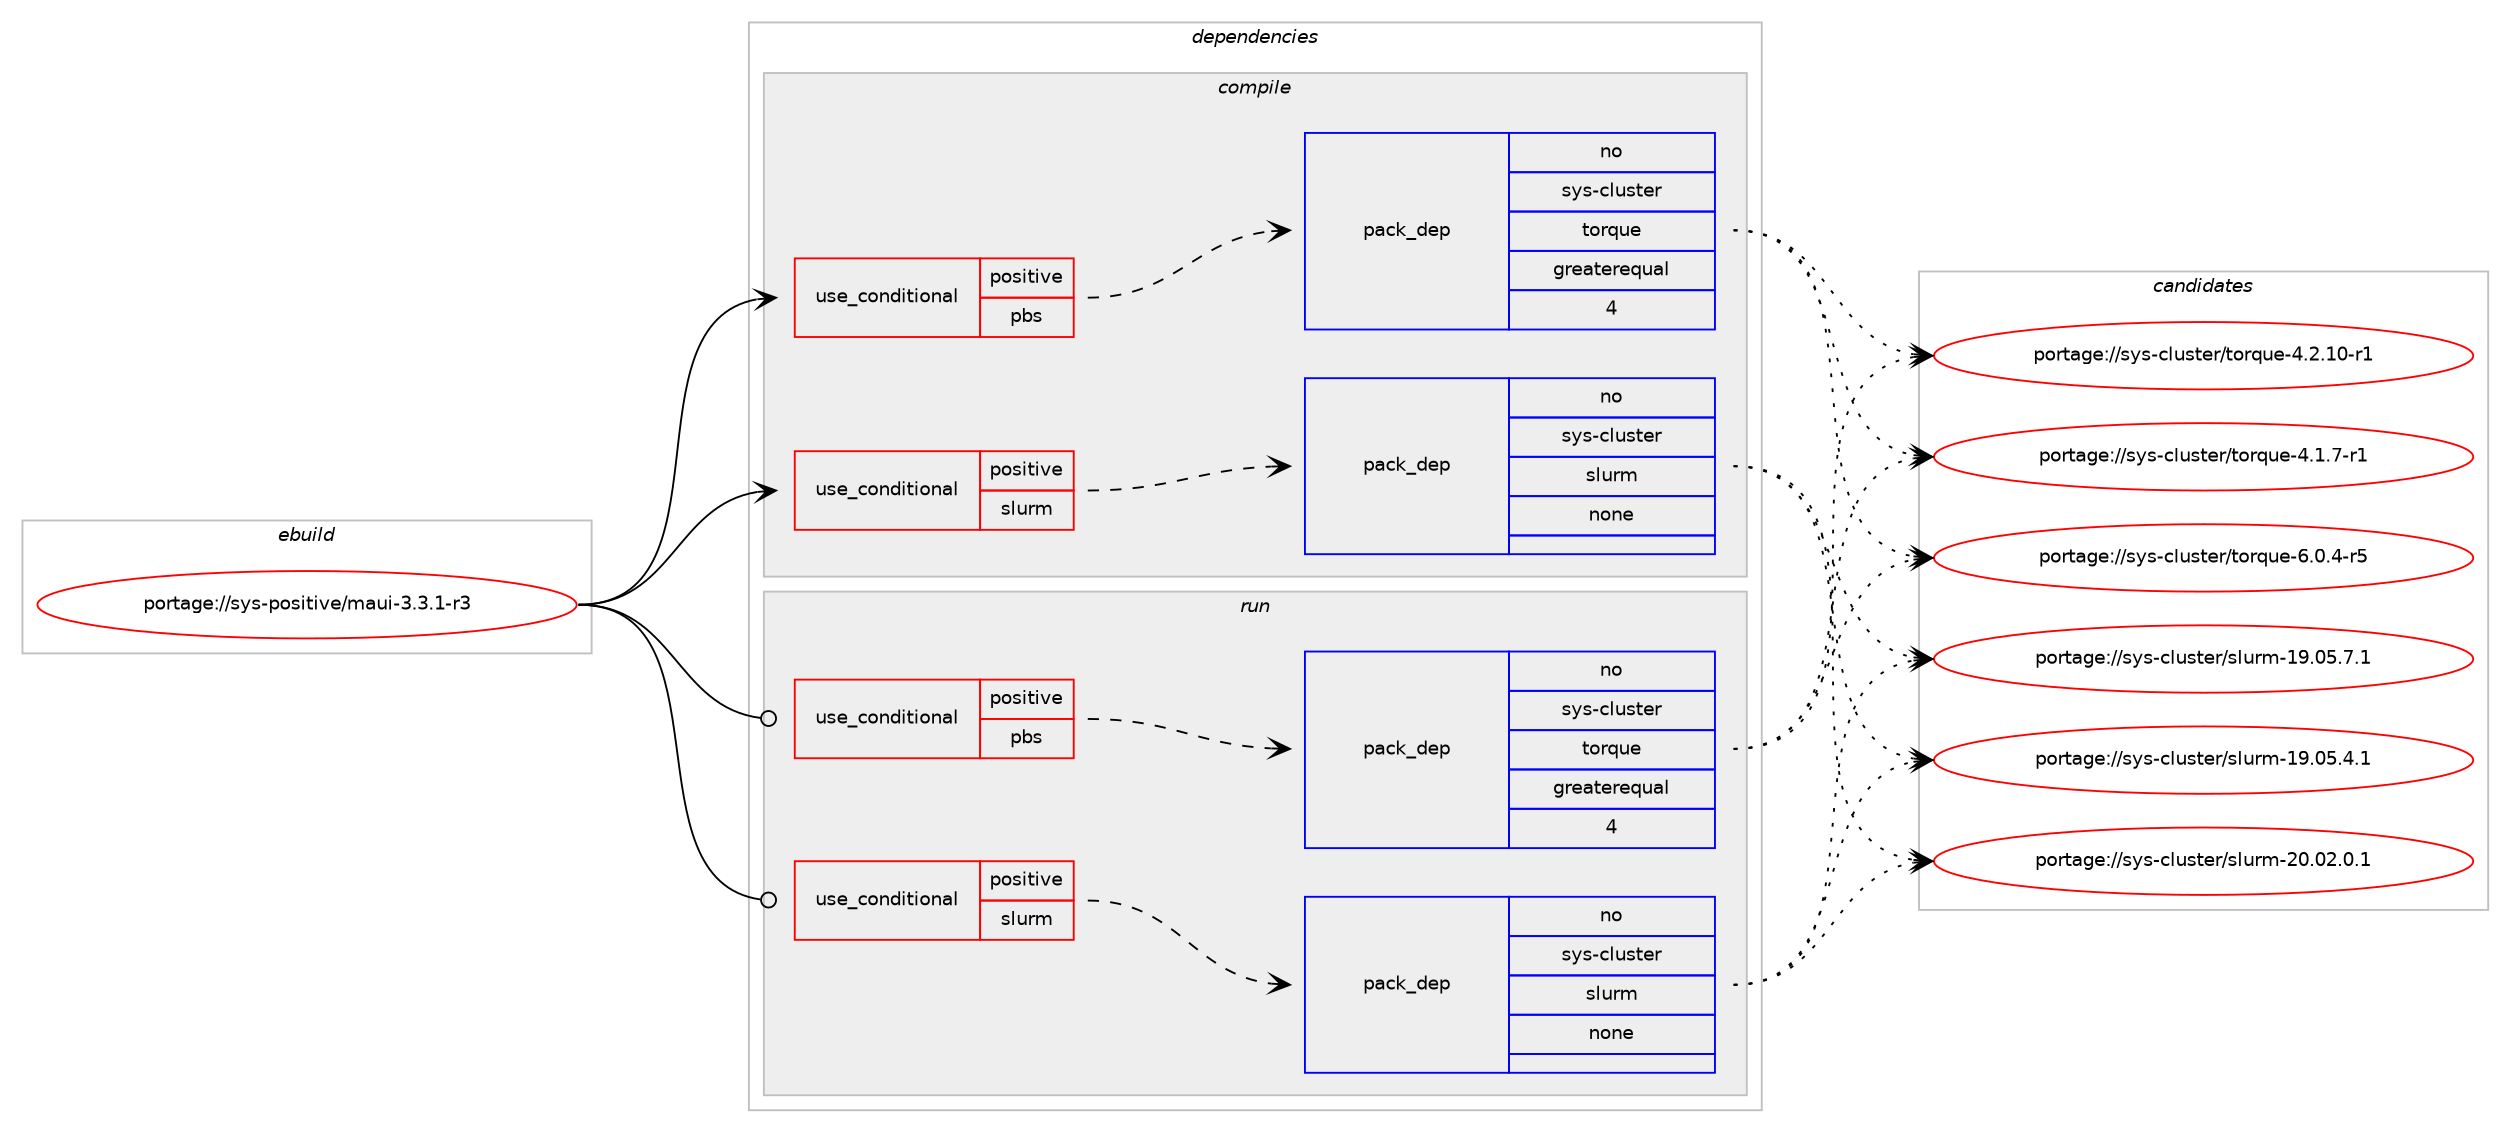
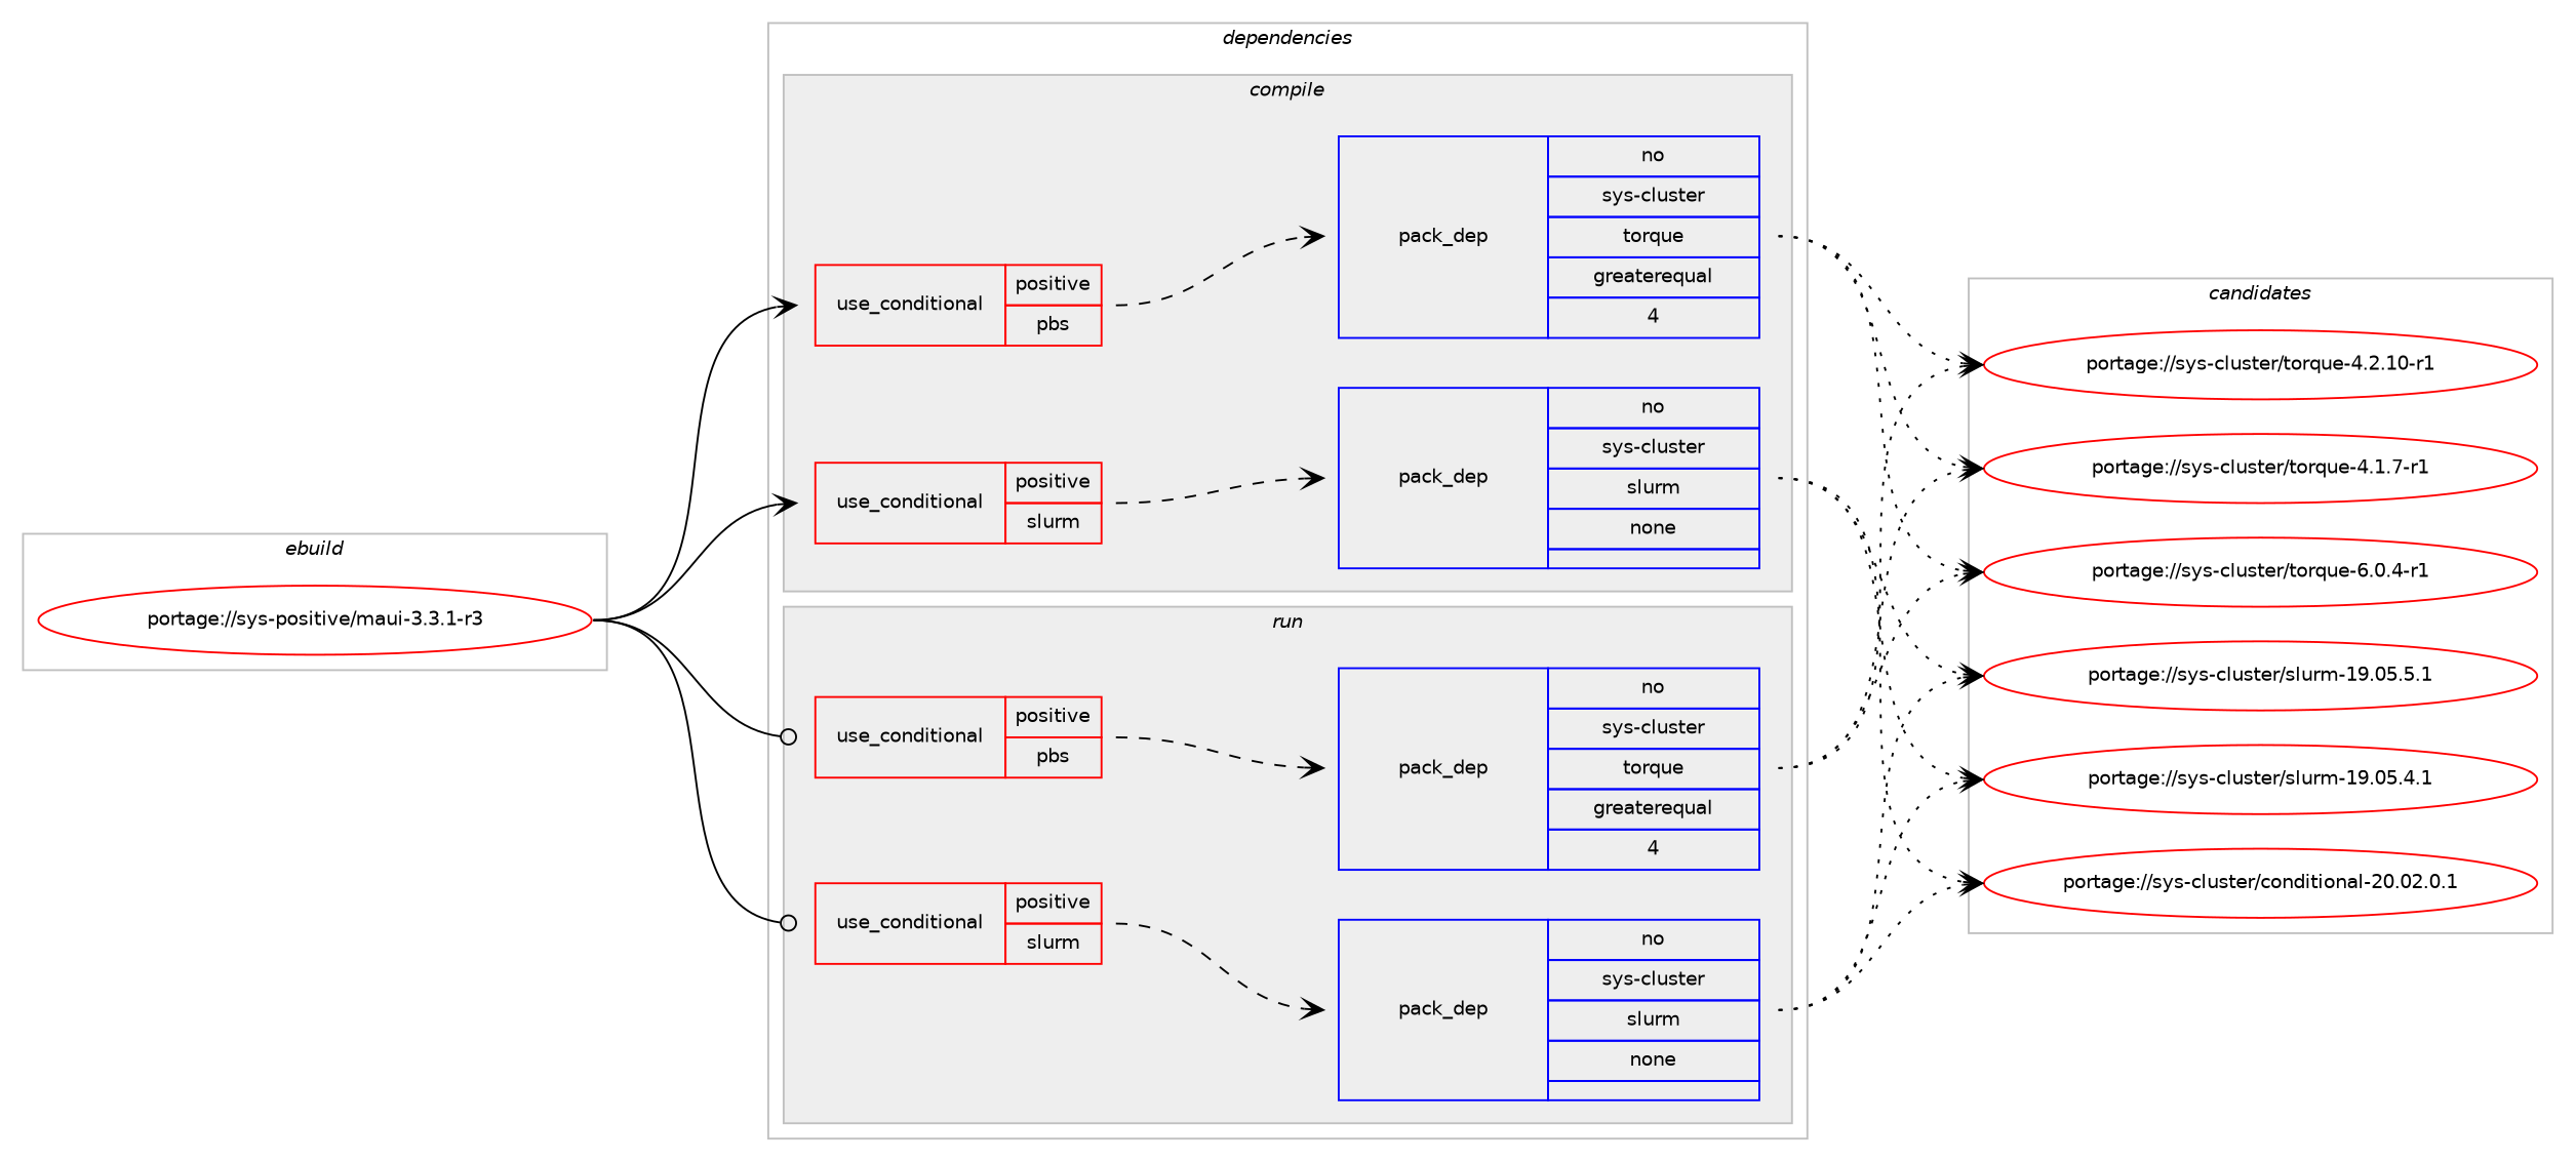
  digraph {
    compound=true
    concentrate=true
    fontname=Helvetica
    fontsize=10
    newrank=true
    rankdir=LR
    ranksep=1.5
    node [color=red fontname=Helvetica fontsize=10 shape=none]
    edge [arrowhead=vee headport=w style=dotted tailport=e weight=100]
    n1 [label="portage://sys-positive/maui-3.3.1-r3" width=4 shape=""]
    n2 [color=blue label=<<TABLE BORDER="0" CELLBORDER="1" CELLSPACING="0" CELLPADDING="4" WIDTH="220"><TR><TD ROWSPAN="6" CELLPADDING="30">pack_dep</TD></TR><TR><TD WIDTH="110">no</TD></TR><TR><TD>sys-cluster</TD></TR><TR><TD>torque</TD></TR><TR><TD>greaterequal</TD></TR><TR><TD>4</TD></TR></TABLE>>]
    n3 [label=<<TABLE BORDER="0" CELLBORDER="1" CELLSPACING="0" CELLPADDING="4"><TR><TD ROWSPAN="3" CELLPADDING="10">use_conditional</TD></TR><TR><TD>positive</TD></TR><TR><TD>pbs</TD></TR></TABLE>>]
    n4 [color=blue label=<<TABLE BORDER="0" CELLBORDER="1" CELLSPACING="0" CELLPADDING="4" WIDTH="220"><TR><TD ROWSPAN="6" CELLPADDING="30">pack_dep</TD></TR><TR><TD WIDTH="110">no</TD></TR><TR><TD>sys-cluster</TD></TR><TR><TD>slurm</TD></TR><TR><TD>none</TD></TR><TR><TD></TD></TR></TABLE>>]
    n5 [label=<<TABLE BORDER="0" CELLBORDER="1" CELLSPACING="0" CELLPADDING="4"><TR><TD ROWSPAN="3" CELLPADDING="10">use_conditional</TD></TR><TR><TD>positive</TD></TR><TR><TD>slurm</TD></TR></TABLE>>]
    n6 [color=blue label=<<TABLE BORDER="0" CELLBORDER="1" CELLSPACING="0" CELLPADDING="4" WIDTH="220"><TR><TD ROWSPAN="6" CELLPADDING="30">pack_dep</TD></TR><TR><TD WIDTH="110">no</TD></TR><TR><TD>sys-cluster</TD></TR><TR><TD>torque</TD></TR><TR><TD>greaterequal</TD></TR><TR><TD>4</TD></TR></TABLE>>]
    n7 [label=<<TABLE BORDER="0" CELLBORDER="1" CELLSPACING="0" CELLPADDING="4"><TR><TD ROWSPAN="3" CELLPADDING="10">use_conditional</TD></TR><TR><TD>positive</TD></TR><TR><TD>pbs</TD></TR></TABLE>>]
    n8 [color=blue label=<<TABLE BORDER="0" CELLBORDER="1" CELLSPACING="0" CELLPADDING="4" WIDTH="220"><TR><TD ROWSPAN="6" CELLPADDING="30">pack_dep</TD></TR><TR><TD WIDTH="110">no</TD></TR><TR><TD>sys-cluster</TD></TR><TR><TD>slurm</TD></TR><TR><TD>none</TD></TR><TR><TD></TD></TR></TABLE>>]
    n9 [label=<<TABLE BORDER="0" CELLBORDER="1" CELLSPACING="0" CELLPADDING="4"><TR><TD ROWSPAN="3" CELLPADDING="10">use_conditional</TD></TR><TR><TD>positive</TD></TR><TR><TD>slurm</TD></TR></TABLE>>]
-   n10 [label="portage://sys-cluster/torque-6.0.4-r5" width=4 shape=""]
+   n10 [label="portage://sys-cluster/torque-6.0.4-r1" width=4 shape=""]
    n11 [label="portage://sys-cluster/torque-4.2.10-r1" width=4 shape=""]
    n12 [label="portage://sys-cluster/torque-4.1.7-r1" width=4 shape=""]
-   n13 [label="portage://sys-cluster/slurm-20.02.0.1" width=4 shape=""]
-   n14 [label="portage://sys-cluster/slurm-19.05.7.1" width=4 shape=""]
+   n13 [label="portage://sys-cluster/conditional-20.02.0.1" width=4 shape=""]
+   n14 [label="portage://sys-cluster/slurm-19.05.5.1" width=4 shape=""]
    n15 [label="portage://sys-cluster/slurm-19.05.4.1" width=4 shape=""]
    subgraph cluster_1 {
      color=gray
      label=<<i>ebuild</i>>
      n1
    }
    subgraph cluster_2 {
      color=gray
      label=<<i>dependencies</i>>
      subgraph cluster_3 {
        color=gray
        fillcolor="#eeeeee"
        label=<<i>compile</i>>
        style=filled
        subgraph sub_4 {
          color=gray
          fillcolor="#eeeeee"
          label=<<i>compile</i>>
          style=filled
          n3
          subgraph sub_5 {
            color=gray
            fillcolor="#eeeeee"
            label=<<i>compile</i>>
            style=filled
            n2
          }
        }
        subgraph sub_6 {
          color=gray
          fillcolor="#eeeeee"
          label=<<i>compile</i>>
          style=filled
          n5
          subgraph sub_7 {
            color=gray
            fillcolor="#eeeeee"
            label=<<i>compile</i>>
            style=filled
            n4
          }
        }
      }
      subgraph cluster_8 {
        color=gray
        fillcolor="#eeeeee"
        label=<<i>compile and run</i>>
        style=filled
      }
      subgraph cluster_9 {
        color=gray
        fillcolor="#eeeeee"
        label=<<i>run</i>>
        style=filled
        subgraph sub_10 {
          color=gray
          fillcolor="#eeeeee"
          label=<<i>run</i>>
          style=filled
          n7
          subgraph sub_11 {
            color=gray
            fillcolor="#eeeeee"
            label=<<i>run</i>>
            style=filled
            n6
          }
        }
        subgraph sub_12 {
          color=gray
          fillcolor="#eeeeee"
          label=<<i>run</i>>
          style=filled
          n9
          subgraph sub_13 {
            color=gray
            fillcolor="#eeeeee"
            label=<<i>run</i>>
            style=filled
            n8
          }
        }
      }
    }
    subgraph cluster_14 {
      color=gray
      label=<<i>candidates</i>>
      rank=same
      subgraph sub_15 {
        color=black
        label=<<i>candidates</i>>
        nodesep=1
        rank=same
        n10
        n11
        n12
      }
      subgraph sub_16 {
        color=black
        label=<<i>candidates</i>>
        nodesep=1
        rank=same
        n13
        n14
        n15
      }
      subgraph sub_17 {
        color=black
        label=<<i>candidates</i>>
        nodesep=1
        rank=same
        n10
        n11
        n12
      }
      subgraph sub_18 {
        color=black
        label=<<i>candidates</i>>
        nodesep=1
        rank=same
        n13
        n14
        n15
      }
    }
    n1 -> n3 [style=solid weight=20]
    n1 -> n5 [style=solid weight=20]
    n1 -> n7 [arrowhead=odot style=solid weight=20]
    n1 -> n9 [arrowhead=odot style=solid weight=20]
    n2 -> n10
    n2 -> n11
    n2 -> n12
    n3 -> n2 [style=dashed weight=20]
    n4 -> n13
    n4 -> n14
    n4 -> n15
    n5 -> n4 [style=dashed weight=20]
    n6 -> n10
    n6 -> n11
    n6 -> n12
    n7 -> n6 [style=dashed weight=20]
    n8 -> n13
    n8 -> n14
    n8 -> n15
    n9 -> n8 [style=dashed weight=20]
  }
